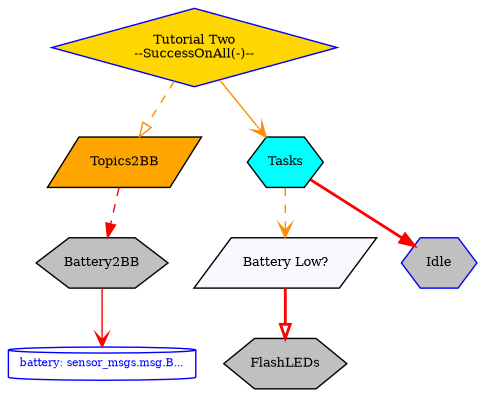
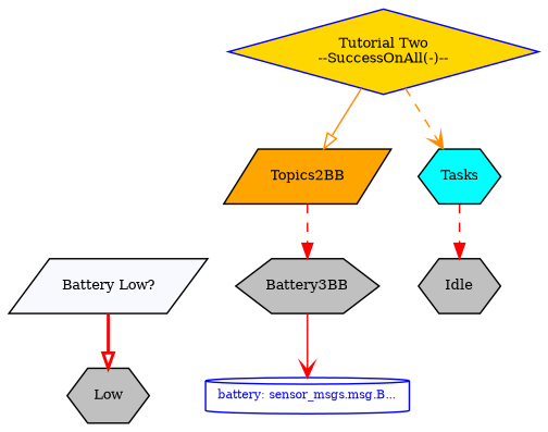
  digraph {
    fontname="times-roman"
    node [fillcolor=gray fontcolor=black fontname="times-roman" fontsize=9 shape=hexagon style=filled]
    edge [arrowhead=vee color=red fontname="times-roman" style=dashed]
    n1 [fillcolor=ghostwhite label="Battery Low?" shape=parallelogram]
-   n2 [label=Idle color=blue]
+   n2 [label=Idle]
    n3 [fillcolor=orange label=Topics2BB shape=parallelogram]
    n4 [fillcolor=cyan label=Tasks]
-   n5 [label=FlashLEDs]
-   n6 [label=Battery2BB]
+   n5 [label=Low]
+   n6 [label=Battery3BB]
    n7 [color=blue fillcolor=gold label="Tutorial Two\n--SuccessOnAll(-)--" shape=diamond]
    n8 [color=blue fillcolor=white fixedsize=False fontcolor=blue fontsize=8 height=0 label="battery: sensor_msgs.msg.B..." shape=cylinder width=0]
    subgraph sub_1 {
      label=children_of_Tasks
      rank=same
      n1
      n2
    }
    subgraph sub_2 {
      label="children_of_Tutorial Two"
      rank=same
      n3
      n4
    }
    n1 -> n5 [arrowhead=onormal style=bold]
    n3 -> n6 [arrowhead=normal]
-   n4 -> n1 [color=darkorange]
-   n4 -> n2 [arrowhead=normal style=bold]
+   n4 -> n2 [arrowhead=normal]
    n6 -> n8 [constraint=True style=solid]
-   n7 -> n3 [arrowhead=onormal color=darkorange]
-   n7 -> n4 [color=darkorange style=solid]
+   n7 -> n3 [arrowhead=onormal color=darkorange style=solid]
+   n7 -> n4 [color=darkorange]
  }
